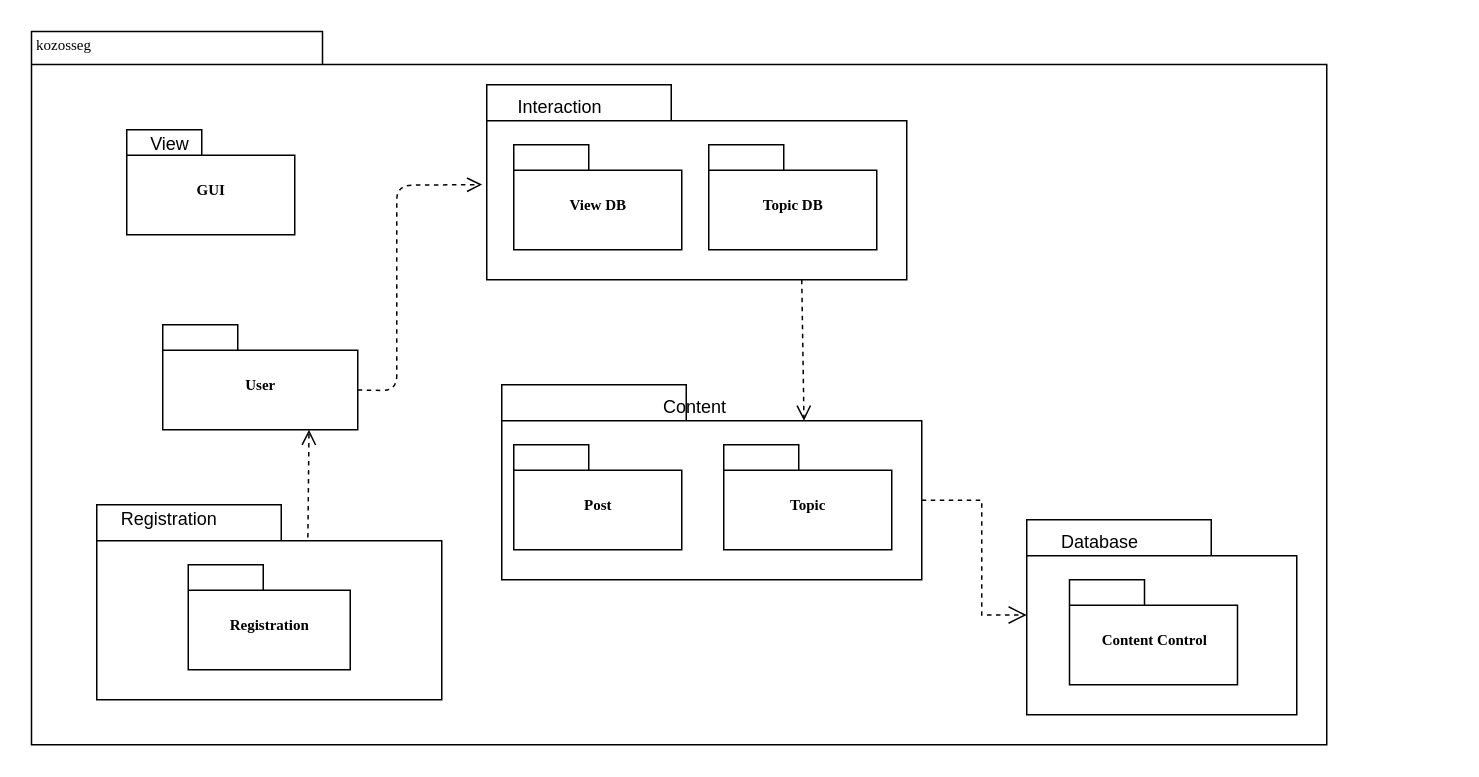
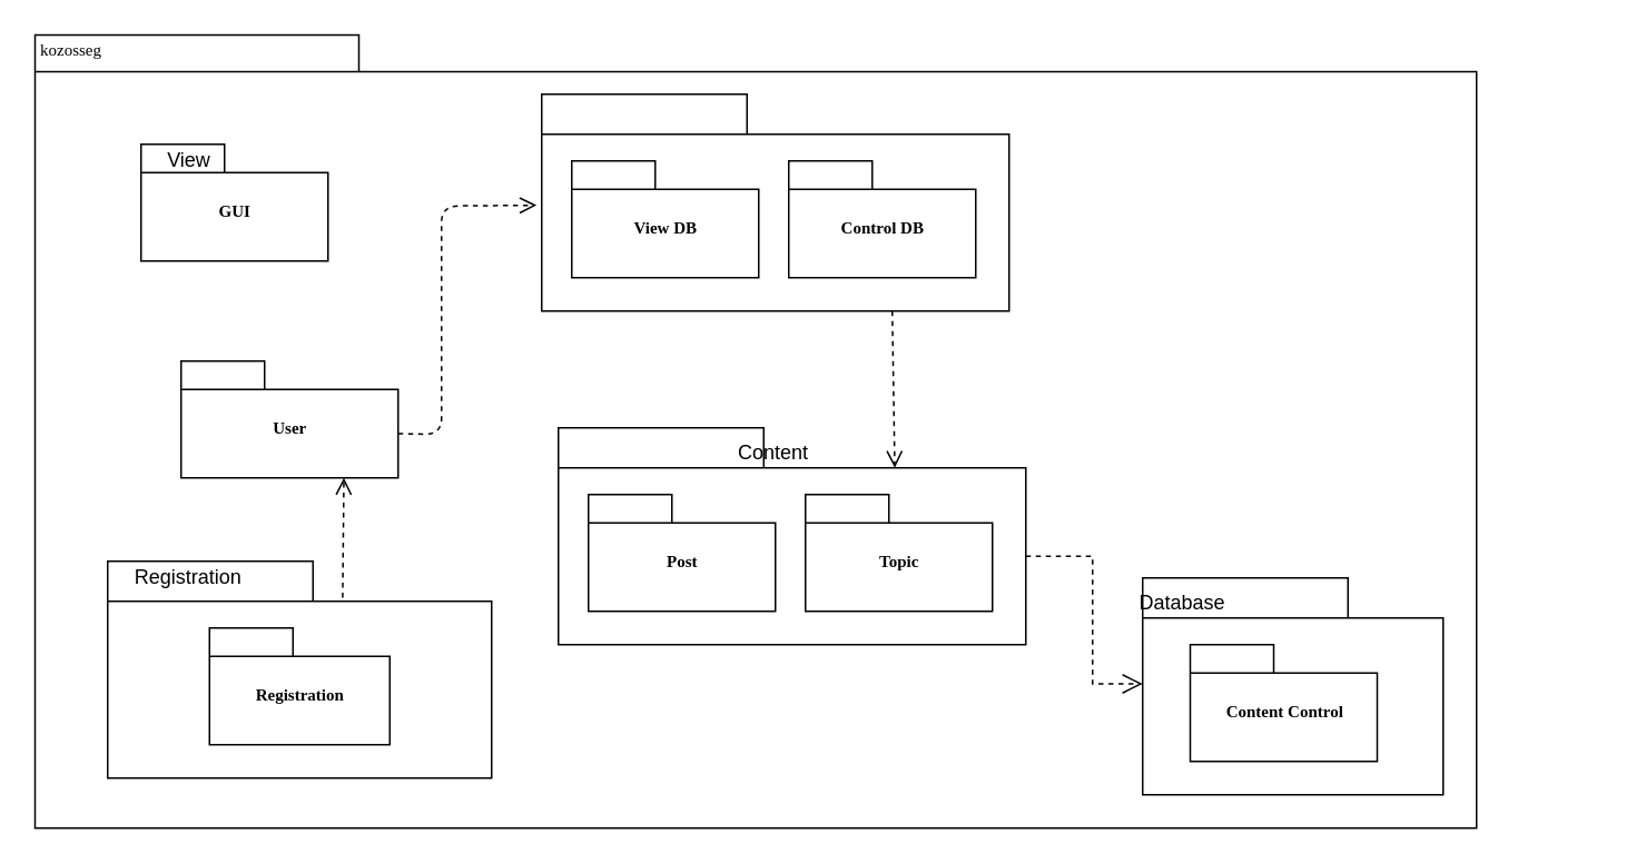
  <mxCell id="0" />
  <mxCell id="1" parent="0" />
  <mxCell id="2" value="" style="shape=folder;fontStyle=1;spacingTop=10;tabWidth=194;tabHeight=22;tabPosition=left;html=1;rounded=0;shadow=0;comic=0;labelBackgroundColor=none;strokeWidth=1;fillColor=none;fontFamily=Verdana;fontSize=10;align=center;" parent="1" vertex="1"><mxGeometry x="20.5" y="20.5" width="863.5" height="475.5" as="geometry" /></mxCell>
  <mxCell id="3" value="" style="group" parent="1" vertex="1" connectable="0"><mxGeometry x="108" y="216" width="130" height="70" as="geometry" /></mxCell>
  <mxCell id="4" value="User" style="shape=folder;fontStyle=1;spacingTop=10;tabWidth=50;tabHeight=17;tabPosition=left;html=1;rounded=0;shadow=0;comic=0;labelBackgroundColor=none;strokeWidth=1;fontFamily=Verdana;fontSize=10;align=center;" parent="3" vertex="1"><mxGeometry width="130" height="70" as="geometry" /></mxCell>
  <mxCell id="5" value="" style="group" parent="1" vertex="1" connectable="0"><mxGeometry x="334" y="256" width="280" height="130" as="geometry" /></mxCell>
  <mxCell id="6" value="" style="shape=folder;fontStyle=1;spacingTop=10;tabWidth=123;tabHeight=24;tabPosition=left;html=1;rounded=0;shadow=0;comic=0;labelBackgroundColor=none;strokeWidth=1;fontFamily=Verdana;fontSize=10;align=center;" parent="5" vertex="1"><mxGeometry width="280" height="130" as="geometry" /></mxCell>
- <mxCell id="7" value="Post" style="shape=folder;fontStyle=1;spacingTop=10;tabWidth=50;tabHeight=17;tabPosition=left;html=1;rounded=0;shadow=0;comic=0;labelBackgroundColor=none;strokeWidth=1;fontFamily=Verdana;fontSize=10;align=center;" parent="5" vertex="1"><mxGeometry x="8" y="40" width="112" height="70" as="geometry" /></mxCell>
+ <mxCell id="7" value="Post" style="shape=folder;fontStyle=1;spacingTop=10;tabWidth=50;tabHeight=17;tabPosition=left;html=1;rounded=0;shadow=0;comic=0;labelBackgroundColor=none;strokeWidth=1;fontFamily=Verdana;fontSize=10;align=center;" parent="5" vertex="1"><mxGeometry x="18" y="40" width="112" height="70" as="geometry" /></mxCell>
  <mxCell id="8" value="Topic" style="shape=folder;fontStyle=1;spacingTop=10;tabWidth=50;tabHeight=17;tabPosition=left;html=1;rounded=0;shadow=0;comic=0;labelBackgroundColor=none;strokeWidth=1;fontFamily=Verdana;fontSize=10;align=center;" parent="5" vertex="1"><mxGeometry x="148" y="40" width="112" height="70" as="geometry" /></mxCell>
  <mxCell id="9" value="Content" style="text;html=1;strokeColor=none;fillColor=none;align=center;verticalAlign=middle;whiteSpace=wrap;rounded=0;" vertex="1" parent="5"><mxGeometry x="108.5" y="4.5" width="40" height="20" as="geometry" /></mxCell>
  <mxCell id="10" value="" style="group" parent="1" vertex="1" connectable="0"><mxGeometry x="64" y="336" width="270" height="130" as="geometry" /></mxCell>
  <mxCell id="11" value="" style="shape=folder;fontStyle=1;spacingTop=10;tabWidth=123;tabHeight=24;tabPosition=left;html=1;rounded=0;shadow=0;comic=0;labelBackgroundColor=none;strokeWidth=1;fontFamily=Verdana;fontSize=10;align=center;" parent="10" vertex="1"><mxGeometry width="230" height="130" as="geometry" /></mxCell>
  <mxCell id="12" value="Registration" style="shape=folder;fontStyle=1;spacingTop=10;tabWidth=50;tabHeight=17;tabPosition=left;html=1;rounded=0;shadow=0;comic=0;labelBackgroundColor=none;strokeWidth=1;fontFamily=Verdana;fontSize=10;align=center;" parent="10" vertex="1"><mxGeometry x="60.997" y="40" width="108" height="70" as="geometry" /></mxCell>
  <mxCell id="13" value="Registration" style="text;html=1;strokeColor=none;fillColor=none;align=center;verticalAlign=middle;whiteSpace=wrap;rounded=0;" vertex="1" parent="10"><mxGeometry x="28.929" width="38.571" height="20" as="geometry" /></mxCell>
  <mxCell id="14" value="kozosseg" style="text;html=1;align=left;verticalAlign=top;spacingTop=-4;fontSize=10;fontFamily=Verdana" parent="1" vertex="1"><mxGeometry x="21.5" y="20.5" width="130" height="20" as="geometry" /></mxCell>
  <mxCell id="15" style="rounded=0;html=1;dashed=1;labelBackgroundColor=none;startFill=0;endArrow=open;endFill=0;endSize=10;fontFamily=Verdana;fontSize=10;edgeStyle=elbowEdgeStyle;exitX=0;exitY=0;exitDx=280;exitDy=77;exitPerimeter=0;entryX=0;entryY=0;entryDx=0;entryDy=43.5;entryPerimeter=0;" parent="1" source="6" edge="1"><mxGeometry relative="1" as="geometry"><mxPoint x="684" y="409.5" as="targetPoint" /><Array as="points"><mxPoint x="654" y="326" /><mxPoint x="430" y="156" /></Array></mxGeometry></mxCell>
  <mxCell id="16" value="&lt;br&gt;" style="html=1;verticalAlign=bottom;endArrow=open;dashed=1;endSize=8;exitX=0;exitY=0;exitDx=130;exitDy=43.5;exitPerimeter=0;entryX=-0.011;entryY=0.512;entryDx=0;entryDy=0;entryPerimeter=0;" edge="1" parent="1" source="4" target="25"><mxGeometry relative="1" as="geometry"><mxPoint x="524" y="356" as="sourcePoint" /><mxPoint x="444" y="356" as="targetPoint" /><Array as="points"><mxPoint x="264" y="260" /><mxPoint x="264" y="186" /><mxPoint x="264" y="123" /></Array></mxGeometry></mxCell>
  <mxCell id="17" value="GUI" style="shape=folder;fontStyle=1;spacingTop=10;tabWidth=50;tabHeight=17;tabPosition=left;html=1;rounded=0;shadow=0;comic=0;labelBackgroundColor=none;strokeWidth=1;fontFamily=Verdana;fontSize=10;align=center;" parent="1" vertex="1"><mxGeometry x="84" y="86" width="112" height="70" as="geometry" /></mxCell>
  <mxCell id="18" value="" style="group" vertex="1" connectable="0" parent="1"><mxGeometry x="684" y="346" width="280" height="130" as="geometry" /></mxCell>
  <mxCell id="19" value="" style="shape=folder;fontStyle=1;spacingTop=10;tabWidth=123;tabHeight=24;tabPosition=left;html=1;rounded=0;shadow=0;comic=0;labelBackgroundColor=none;strokeWidth=1;fontFamily=Verdana;fontSize=10;align=center;" vertex="1" parent="18"><mxGeometry width="180" height="130" as="geometry" /></mxCell>
  <mxCell id="20" value="Content Control" style="shape=folder;fontStyle=1;spacingTop=10;tabWidth=50;tabHeight=17;tabPosition=left;html=1;rounded=0;shadow=0;comic=0;labelBackgroundColor=none;strokeWidth=1;fontFamily=Verdana;fontSize=10;align=center;" vertex="1" parent="18"><mxGeometry x="28.5" y="40" width="112" height="70" as="geometry" /></mxCell>
- <mxCell id="21" value="Database" style="text;html=1;strokeColor=none;fillColor=none;align=center;verticalAlign=middle;whiteSpace=wrap;rounded=0;" vertex="1" parent="18"><mxGeometry x="28.5" y="4.5" width="40" height="20" as="geometry" /></mxCell>
+ <mxCell id="21" value="Database" style="text;html=1;strokeColor=none;fillColor=none;align=center;verticalAlign=middle;whiteSpace=wrap;rounded=0;" vertex="1" parent="18"><mxGeometry x="3.5" y="4.5" width="40" height="20" as="geometry" /></mxCell>
  <mxCell id="22" value="&lt;br&gt;" style="html=1;verticalAlign=bottom;endArrow=open;dashed=1;endSize=8;entryX=0.75;entryY=1;entryDx=0;entryDy=0;entryPerimeter=0;exitX=0.612;exitY=0.168;exitDx=0;exitDy=0;exitPerimeter=0;" edge="1" parent="1" source="11" target="4"><mxGeometry relative="1" as="geometry"><mxPoint x="252" y="373" as="sourcePoint" /><mxPoint x="214" y="306" as="targetPoint" /></mxGeometry></mxCell>
  <mxCell id="23" value="View" style="text;html=1;strokeColor=none;fillColor=none;align=center;verticalAlign=middle;whiteSpace=wrap;rounded=0;" vertex="1" parent="1"><mxGeometry x="93" y="86" width="40" height="20" as="geometry" /></mxCell>
  <mxCell id="24" value="" style="group" vertex="1" connectable="0" parent="1"><mxGeometry x="324" y="56" width="280" height="130" as="geometry" /></mxCell>
  <mxCell id="25" value="" style="shape=folder;fontStyle=1;spacingTop=10;tabWidth=123;tabHeight=24;tabPosition=left;html=1;rounded=0;shadow=0;comic=0;labelBackgroundColor=none;strokeWidth=1;fontFamily=Verdana;fontSize=10;align=center;" vertex="1" parent="24"><mxGeometry width="280" height="130" as="geometry" /></mxCell>
  <mxCell id="26" value="View DB" style="shape=folder;fontStyle=1;spacingTop=10;tabWidth=50;tabHeight=17;tabPosition=left;html=1;rounded=0;shadow=0;comic=0;labelBackgroundColor=none;strokeWidth=1;fontFamily=Verdana;fontSize=10;align=center;" vertex="1" parent="24"><mxGeometry x="18" y="40" width="112" height="70" as="geometry" /></mxCell>
- <mxCell id="27" value="Topic DB" style="shape=folder;fontStyle=1;spacingTop=10;tabWidth=50;tabHeight=17;tabPosition=left;html=1;rounded=0;shadow=0;comic=0;labelBackgroundColor=none;strokeWidth=1;fontFamily=Verdana;fontSize=10;align=center;" vertex="1" parent="24"><mxGeometry x="148" y="40" width="112" height="70" as="geometry" /></mxCell>
- <mxCell id="28" value="Interaction" style="text;html=1;strokeColor=none;fillColor=none;align=center;verticalAlign=middle;whiteSpace=wrap;rounded=0;" vertex="1" parent="24"><mxGeometry x="28.5" y="4.5" width="40" height="20" as="geometry" /></mxCell>
+ <mxCell id="27" value="Control DB" style="shape=folder;fontStyle=1;spacingTop=10;tabWidth=50;tabHeight=17;tabPosition=left;html=1;rounded=0;shadow=0;comic=0;labelBackgroundColor=none;strokeWidth=1;fontFamily=Verdana;fontSize=10;align=center;" vertex="1" parent="24"><mxGeometry x="148" y="40" width="112" height="70" as="geometry" /></mxCell>
  <mxCell id="29" value="&lt;br&gt;" style="html=1;verticalAlign=bottom;endArrow=open;dashed=1;endSize=8;entryX=0;entryY=0;entryDx=201.5;entryDy=24;entryPerimeter=0;exitX=0.75;exitY=1;exitDx=0;exitDy=0;exitPerimeter=0;" edge="1" parent="1" source="25" target="6"><mxGeometry relative="1" as="geometry"><mxPoint x="494" y="186" as="sourcePoint" /><mxPoint x="494" y="266" as="targetPoint" /></mxGeometry></mxCell>
